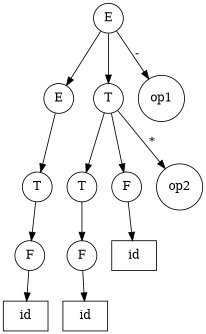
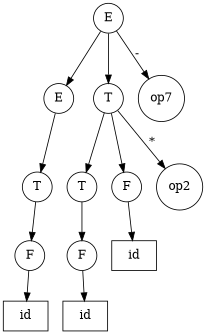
  digraph {
    rankdir=TB
    node [shape=circle]
    n1 [label=E]
    n2 [label=E]
    n3 [label=T]
-   op1
+   op1 [label=op7]
    n5 [label=T]
    n6 [label=T]
    n7 [label=F]
    op2
    n9 [label=F]
    n10 [label=F]
    n11 [label=id shape=box]
    n12 [label=id shape=box]
    n13 [label=id shape=box]
    n1 -> n2
    n1 -> n3
    n1 -> op1 [label="-" shape=plaintext]
    n2 -> n5
    n3 -> n6
    n3 -> n7
    n3 -> op2 [label="*" shape=plaintext]
    n5 -> n9
    n6 -> n10
    n7 -> n13
    n9 -> n11
    n10 -> n12
  }
